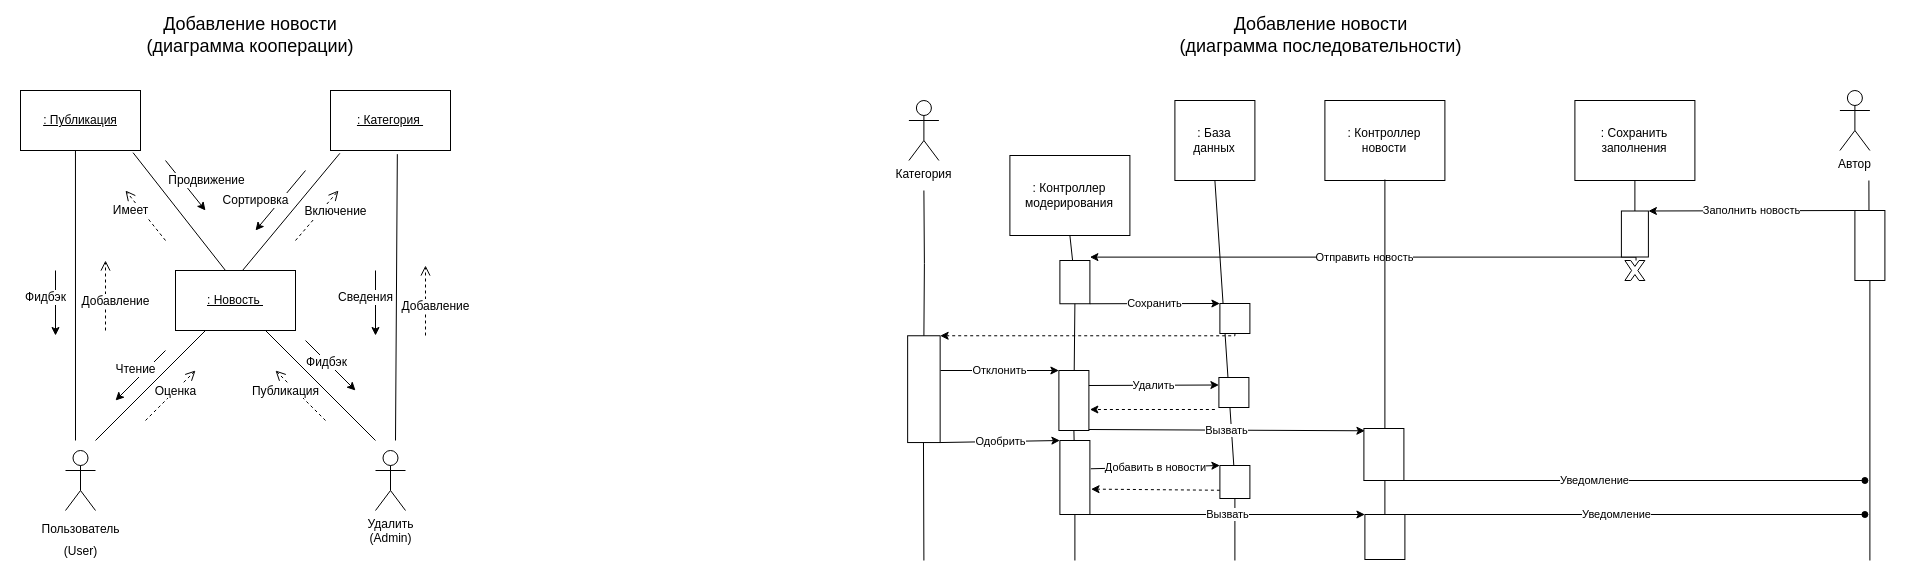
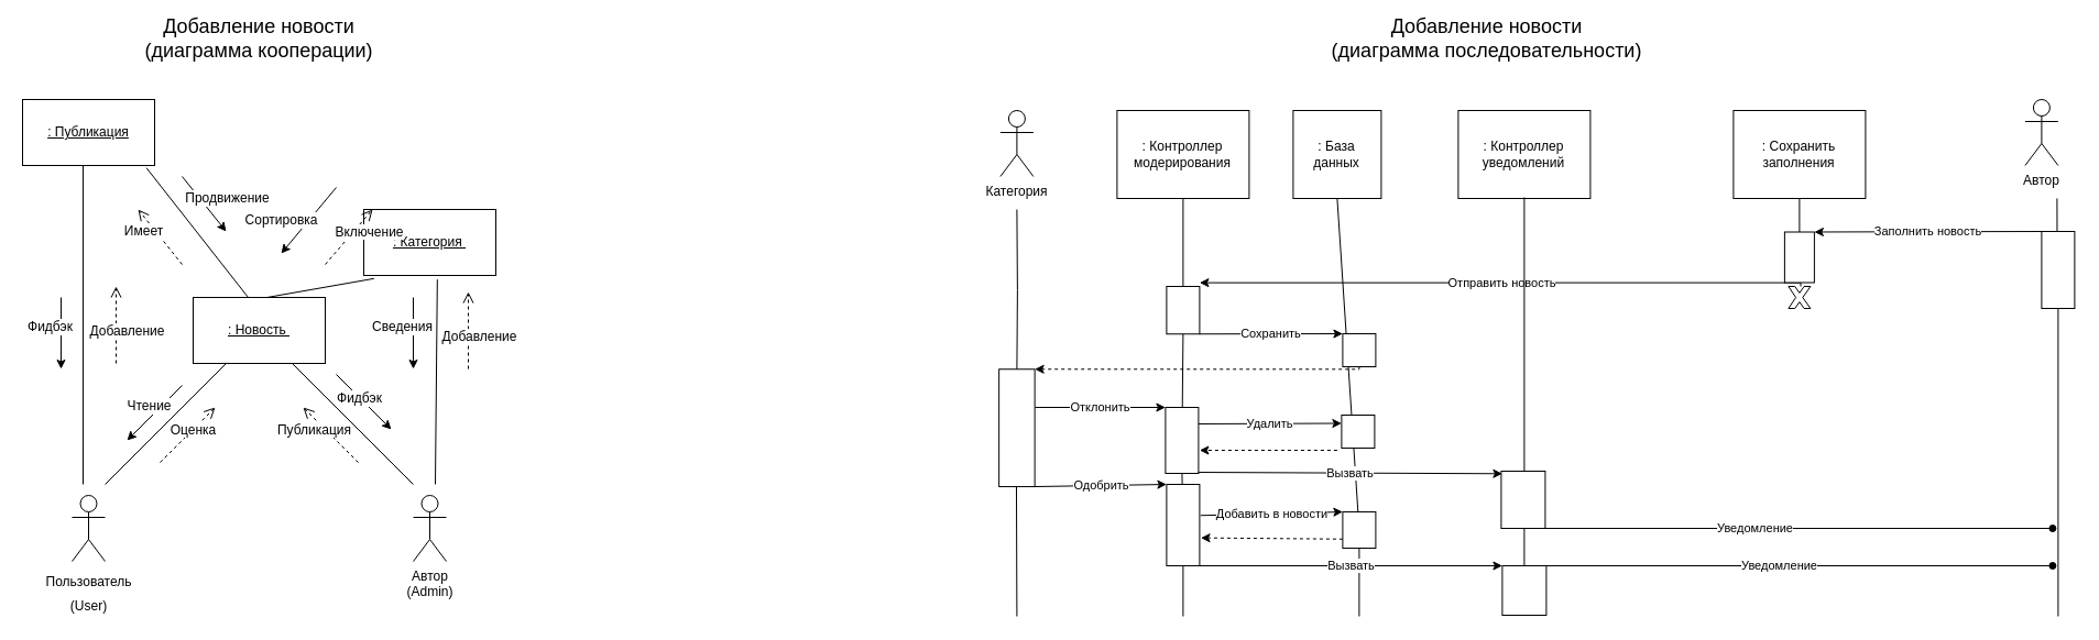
  <mxCell id="0" />
  <mxCell id="1" parent="0" />
- <mxCell id="2" value="Удалить&lt;br&gt;(Admin)" style="shape=umlActor;verticalLabelPosition=bottom;verticalAlign=top;html=1;outlineConnect=0;" parent="1" vertex="1"><mxGeometry x="375" y="450" width="30" height="60" as="geometry" /></mxCell>
- <mxCell id="3" value="&lt;font style=&quot;font-size: 18px;&quot;&gt;Добавление новости&lt;br&gt;(диаграмма кооперации)&lt;br&gt;&lt;/font&gt;" style="text;html=1;strokeColor=none;fillColor=none;align=center;verticalAlign=middle;whiteSpace=wrap;rounded=0;" parent="1" vertex="1"><mxGeometry x="140" y="20" width="220" height="30" as="geometry" /></mxCell>
+ <mxCell id="2" value="Автор&lt;br&gt;(Admin)" style="shape=umlActor;verticalLabelPosition=bottom;verticalAlign=top;html=1;outlineConnect=0;" parent="1" vertex="1"><mxGeometry x="375" y="450" width="30" height="60" as="geometry" /></mxCell>
+ <mxCell id="3" value="&lt;font style=&quot;font-size: 18px;&quot;&gt;Добавление новости&lt;br&gt;(диаграмма кооперации)&lt;br&gt;&lt;/font&gt;" style="text;html=1;strokeColor=none;fillColor=none;align=center;verticalAlign=middle;whiteSpace=wrap;rounded=0;" parent="1" vertex="1"><mxGeometry x="125" y="20" width="220" height="30" as="geometry" /></mxCell>
  <mxCell id="4" value="&lt;font style=&quot;font-size: 12px;&quot;&gt;Пользователь&lt;br&gt;(User)&lt;br&gt;&lt;/font&gt;" style="shape=umlActor;verticalLabelPosition=bottom;verticalAlign=top;html=1;outlineConnect=0;fontSize=18;" parent="1" vertex="1"><mxGeometry x="65" y="450" width="30" height="60" as="geometry" /></mxCell>
  <mxCell id="5" value="&lt;u&gt;: Новость&amp;nbsp;&lt;/u&gt;" style="rounded=0;whiteSpace=wrap;html=1;fontSize=12;" parent="1" vertex="1"><mxGeometry x="175" y="270" width="120" height="60" as="geometry" /></mxCell>
  <mxCell id="6" value="" style="endArrow=none;html=1;rounded=0;fontSize=12;entryX=0.25;entryY=1;entryDx=0;entryDy=0;" parent="1" target="5" edge="1"><mxGeometry width="50" height="50" relative="1" as="geometry"><mxPoint x="95" y="440" as="sourcePoint" /><mxPoint x="145" y="390" as="targetPoint" /></mxGeometry></mxCell>
  <mxCell id="7" value="" style="endArrow=none;html=1;rounded=0;fontSize=12;entryX=0.75;entryY=1;entryDx=0;entryDy=0;" parent="1" target="5" edge="1"><mxGeometry width="50" height="50" relative="1" as="geometry"><mxPoint x="375" y="440" as="sourcePoint" /><mxPoint x="265" y="340" as="targetPoint" /></mxGeometry></mxCell>
  <mxCell id="8" value="Оценка" style="html=1;verticalAlign=bottom;endArrow=open;dashed=1;endSize=8;rounded=0;fontSize=12;" parent="1" edge="1"><mxGeometry y="-7" relative="1" as="geometry"><mxPoint x="145" y="420" as="sourcePoint" /><mxPoint x="195" y="370" as="targetPoint" /><mxPoint as="offset" /></mxGeometry></mxCell>
  <mxCell id="9" value="" style="endArrow=classic;html=1;rounded=0;fontSize=12;" parent="1" edge="1"><mxGeometry width="50" height="50" relative="1" as="geometry"><mxPoint x="165" y="350" as="sourcePoint" /><mxPoint x="115" y="400" as="targetPoint" /></mxGeometry></mxCell>
  <mxCell id="10" value="Чтение" style="edgeLabel;html=1;align=center;verticalAlign=middle;resizable=0;points=[];fontSize=12;" parent="9" vertex="1" connectable="0"><mxGeometry x="-0.207" y="-2" relative="1" as="geometry"><mxPoint x="-9" as="offset" /></mxGeometry></mxCell>
  <mxCell id="11" value="Публикация" style="html=1;verticalAlign=bottom;endArrow=open;dashed=1;endSize=8;rounded=0;fontSize=12;" parent="1" edge="1"><mxGeometry x="0.2" y="14" relative="1" as="geometry"><mxPoint x="325" y="420" as="sourcePoint" /><mxPoint x="275" y="370" as="targetPoint" /><mxPoint as="offset" /></mxGeometry></mxCell>
  <mxCell id="12" value="" style="endArrow=classic;html=1;rounded=0;fontSize=12;" parent="1" edge="1"><mxGeometry width="50" height="50" relative="1" as="geometry"><mxPoint x="305" y="340" as="sourcePoint" /><mxPoint x="355" y="390" as="targetPoint" /></mxGeometry></mxCell>
  <mxCell id="13" value="Фидбэк" style="edgeLabel;html=1;align=center;verticalAlign=middle;resizable=0;points=[];fontSize=12;" parent="12" vertex="1" connectable="0"><mxGeometry x="-0.207" y="-2" relative="1" as="geometry"><mxPoint x="2" as="offset" /></mxGeometry></mxCell>
  <mxCell id="14" value="&lt;u&gt;: Публикация&lt;/u&gt;" style="rounded=0;whiteSpace=wrap;html=1;" parent="1" vertex="1"><mxGeometry x="20" y="90" width="120" height="60" as="geometry" /></mxCell>
  <mxCell id="15" value="" style="endArrow=none;html=1;rounded=0;fontSize=12;entryX=0.458;entryY=1;entryDx=0;entryDy=0;entryPerimeter=0;" parent="1" target="14" edge="1"><mxGeometry width="50" height="50" relative="1" as="geometry"><mxPoint x="75" y="440" as="sourcePoint" /><mxPoint x="75" y="220" as="targetPoint" /></mxGeometry></mxCell>
  <mxCell id="16" value="" style="endArrow=classic;html=1;rounded=0;fontSize=12;" parent="1" edge="1"><mxGeometry width="50" height="50" relative="1" as="geometry"><mxPoint x="55" y="270" as="sourcePoint" /><mxPoint x="55" y="335" as="targetPoint" /></mxGeometry></mxCell>
  <mxCell id="17" value="Фидбэк" style="edgeLabel;html=1;align=center;verticalAlign=middle;resizable=0;points=[];fontSize=12;" parent="16" vertex="1" connectable="0"><mxGeometry x="-0.207" y="-2" relative="1" as="geometry"><mxPoint x="-9" as="offset" /></mxGeometry></mxCell>
  <mxCell id="18" value="Добавление" style="html=1;verticalAlign=bottom;endArrow=open;dashed=1;endSize=8;rounded=0;fontSize=12;" parent="1" edge="1"><mxGeometry x="-0.429" y="-10" relative="1" as="geometry"><mxPoint x="105" y="330" as="sourcePoint" /><mxPoint x="105" y="260" as="targetPoint" /><mxPoint as="offset" /></mxGeometry></mxCell>
- <mxCell id="19" value="&lt;u&gt;: Категория&amp;nbsp;&lt;/u&gt;" style="rounded=0;whiteSpace=wrap;html=1;fontSize=12;" parent="1" vertex="1"><mxGeometry x="330" y="90" width="120" height="60" as="geometry" /></mxCell>
+ <mxCell id="19" value="&lt;u&gt;: Категория&amp;nbsp;&lt;/u&gt;" style="rounded=0;whiteSpace=wrap;html=1;fontSize=12;" parent="1" vertex="1"><mxGeometry x="330" y="190" width="120" height="60" as="geometry" /></mxCell>
  <mxCell id="20" value="" style="endArrow=none;html=1;rounded=0;fontSize=12;entryX=0.557;entryY=1.061;entryDx=0;entryDy=0;entryPerimeter=0;" parent="1" target="19" edge="1"><mxGeometry width="50" height="50" relative="1" as="geometry"><mxPoint x="395" y="440" as="sourcePoint" /><mxPoint x="395" y="220" as="targetPoint" /></mxGeometry></mxCell>
  <mxCell id="21" value="" style="endArrow=classic;html=1;rounded=0;fontSize=12;" parent="1" edge="1"><mxGeometry width="50" height="50" relative="1" as="geometry"><mxPoint x="375" y="270" as="sourcePoint" /><mxPoint x="375" y="335" as="targetPoint" /></mxGeometry></mxCell>
  <mxCell id="22" value="Сведения" style="edgeLabel;html=1;align=center;verticalAlign=middle;resizable=0;points=[];fontSize=12;" parent="21" vertex="1" connectable="0"><mxGeometry x="-0.207" y="-2" relative="1" as="geometry"><mxPoint x="-9" as="offset" /></mxGeometry></mxCell>
  <mxCell id="23" value="Добавление" style="html=1;verticalAlign=bottom;endArrow=open;dashed=1;endSize=8;rounded=0;fontSize=12;" parent="1" edge="1"><mxGeometry x="-0.429" y="-10" relative="1" as="geometry"><mxPoint x="425" y="335" as="sourcePoint" /><mxPoint x="425" y="265" as="targetPoint" /><mxPoint as="offset" /></mxGeometry></mxCell>
  <mxCell id="24" value="" style="endArrow=none;html=1;rounded=0;fontSize=12;entryX=0.078;entryY=1.047;entryDx=0;entryDy=0;entryPerimeter=0;" parent="1" target="19" edge="1"><mxGeometry width="50" height="50" relative="1" as="geometry"><mxPoint x="242" y="270" as="sourcePoint" /><mxPoint x="352" y="160" as="targetPoint" /></mxGeometry></mxCell>
  <mxCell id="25" value="Включение" style="html=1;verticalAlign=bottom;endArrow=open;dashed=1;endSize=8;rounded=0;fontSize=12;" parent="1" edge="1"><mxGeometry x="0.251" y="-17" relative="1" as="geometry"><mxPoint x="295" y="240" as="sourcePoint" /><mxPoint x="338" y="190" as="targetPoint" /><mxPoint as="offset" /></mxGeometry></mxCell>
  <mxCell id="26" value="" style="endArrow=classic;html=1;rounded=0;fontSize=12;" parent="1" edge="1"><mxGeometry width="50" height="50" relative="1" as="geometry"><mxPoint x="305" y="170" as="sourcePoint" /><mxPoint x="255" y="230" as="targetPoint" /></mxGeometry></mxCell>
  <mxCell id="27" value="Сортировка" style="edgeLabel;html=1;align=center;verticalAlign=middle;resizable=0;points=[];fontSize=12;" parent="26" vertex="1" connectable="0"><mxGeometry x="-0.207" y="-2" relative="1" as="geometry"><mxPoint x="-29" y="7" as="offset" /></mxGeometry></mxCell>
  <mxCell id="28" value="" style="endArrow=none;html=1;rounded=0;fontSize=12;entryX=0.938;entryY=1.036;entryDx=0;entryDy=0;entryPerimeter=0;" parent="1" target="14" edge="1"><mxGeometry width="50" height="50" relative="1" as="geometry"><mxPoint x="225" y="270" as="sourcePoint" /><mxPoint x="115" y="160" as="targetPoint" /></mxGeometry></mxCell>
  <mxCell id="29" value="Имеет" style="html=1;verticalAlign=bottom;endArrow=open;dashed=1;endSize=8;rounded=0;fontSize=12;" parent="1" edge="1"><mxGeometry x="0.2" y="14" relative="1" as="geometry"><mxPoint x="165" y="240" as="sourcePoint" /><mxPoint x="125" y="190" as="targetPoint" /><mxPoint as="offset" /></mxGeometry></mxCell>
  <mxCell id="30" value="" style="endArrow=classic;html=1;rounded=0;fontSize=12;" parent="1" edge="1"><mxGeometry width="50" height="50" relative="1" as="geometry"><mxPoint x="165" y="160" as="sourcePoint" /><mxPoint x="205" y="210" as="targetPoint" /></mxGeometry></mxCell>
  <mxCell id="31" value="Продвижение" style="edgeLabel;html=1;align=center;verticalAlign=middle;resizable=0;points=[];fontSize=12;" parent="30" vertex="1" connectable="0"><mxGeometry x="-0.207" y="-2" relative="1" as="geometry"><mxPoint x="26" y="-1" as="offset" /></mxGeometry></mxCell>
  <mxCell id="32" value=": Сохранить заполнения" style="rounded=0;whiteSpace=wrap;html=1;" vertex="1" parent="1"><mxGeometry x="1574.4" y="100" width="120" height="80" as="geometry" /></mxCell>
  <mxCell id="33" value="" style="endArrow=none;html=1;rounded=0;startArrow=none;" edge="1" parent="1"><mxGeometry width="50" height="50" relative="1" as="geometry"><mxPoint x="1868.477" y="210" as="sourcePoint" /><mxPoint x="1868.4" y="180" as="targetPoint" /></mxGeometry></mxCell>
  <mxCell id="34" value="" style="endArrow=none;html=1;rounded=0;exitX=0.5;exitY=1;exitDx=0;exitDy=0;entryX=1;entryY=0.5;entryDx=0;entryDy=0;" edge="1" parent="1" source="32" target="36"><mxGeometry width="50" height="50" relative="1" as="geometry"><mxPoint x="1091.4" y="110" as="sourcePoint" /><mxPoint x="861.4" y="310" as="targetPoint" /></mxGeometry></mxCell>
  <mxCell id="35" value="Отправить новость" style="edgeStyle=orthogonalEdgeStyle;rounded=0;orthogonalLoop=1;jettySize=auto;html=1;entryX=1;entryY=0.5;entryDx=0;entryDy=0;startArrow=none;startFill=0;endArrow=classic;endFill=1;" edge="1" parent="1"><mxGeometry relative="1" as="geometry"><mxPoint x="1635.547" y="260" as="sourcePoint" /><mxPoint x="1089.4" y="256.625" as="targetPoint" /><Array as="points"><mxPoint x="1635.4" y="257" /></Array></mxGeometry></mxCell>
  <mxCell id="36" value="" style="rounded=0;whiteSpace=wrap;html=1;rotation=90;" vertex="1" parent="1"><mxGeometry x="1611.4" y="220" width="46" height="27" as="geometry" /></mxCell>
  <mxCell id="37" value="" style="rounded=0;whiteSpace=wrap;html=1;rotation=90;" vertex="1" parent="1"><mxGeometry x="870" y="372.4" width="106.79" height="32.5" as="geometry" /></mxCell>
  <mxCell id="38" value="" style="edgeStyle=orthogonalEdgeStyle;rounded=0;orthogonalLoop=1;jettySize=auto;html=1;endArrow=none;endFill=0;" edge="1" parent="1" target="37"><mxGeometry relative="1" as="geometry"><mxPoint x="923.4" y="490" as="targetPoint" /><mxPoint x="923.4" y="190" as="sourcePoint" /></mxGeometry></mxCell>
  <mxCell id="39" value="Одобрить" style="endArrow=classic;html=1;rounded=0;exitX=1;exitY=0;exitDx=0;exitDy=0;entryX=0;entryY=0;entryDx=0;entryDy=0;" edge="1" parent="1" source="37" target="54"><mxGeometry width="50" height="50" relative="1" as="geometry"><mxPoint x="939.645" y="469.385" as="sourcePoint" /><mxPoint x="1124.4" y="385" as="targetPoint" /></mxGeometry></mxCell>
- <mxCell id="40" value=": Контроллер модерирования" style="rounded=0;whiteSpace=wrap;html=1;" vertex="1" parent="1"><mxGeometry x="1009.4" y="155" width="120" height="80" as="geometry" /></mxCell>
+ <mxCell id="40" value=": Контроллер модерирования" style="rounded=0;whiteSpace=wrap;html=1;" vertex="1" parent="1"><mxGeometry x="1014.4" y="100" width="120" height="80" as="geometry" /></mxCell>
  <mxCell id="41" value="" style="endArrow=none;html=1;rounded=0;entryX=0.5;entryY=1;entryDx=0;entryDy=0;startArrow=none;" edge="1" parent="1" source="48" target="40"><mxGeometry width="50" height="50" relative="1" as="geometry"><mxPoint x="1074.4" y="520" as="sourcePoint" /><mxPoint x="944.4" y="360" as="targetPoint" /></mxGeometry></mxCell>
  <mxCell id="42" value=": База данных" style="rounded=0;whiteSpace=wrap;html=1;" vertex="1" parent="1"><mxGeometry x="1174.4" y="100" width="80" height="80" as="geometry" /></mxCell>
  <mxCell id="43" value="" style="endArrow=none;html=1;rounded=0;entryX=0.5;entryY=1;entryDx=0;entryDy=0;startArrow=none;" edge="1" parent="1" source="56" target="42"><mxGeometry width="50" height="50" relative="1" as="geometry"><mxPoint x="1234.4" y="520" as="sourcePoint" /><mxPoint x="924.4" y="360" as="targetPoint" /></mxGeometry></mxCell>
  <mxCell id="44" value="Добавить в новости" style="endArrow=classic;html=1;rounded=0;exitX=1.03;exitY=0.382;exitDx=0;exitDy=0;entryX=0;entryY=0;entryDx=0;entryDy=0;exitPerimeter=0;" edge="1" parent="1" source="54" target="56"><mxGeometry width="50" height="50" relative="1" as="geometry"><mxPoint x="1094.4" y="385" as="sourcePoint" /><mxPoint x="1184.4" y="425" as="targetPoint" /></mxGeometry></mxCell>
  <mxCell id="45" value="" style="endArrow=classic;html=1;rounded=0;exitX=0;exitY=0.75;exitDx=0;exitDy=0;dashed=1;entryX=1.038;entryY=0.657;entryDx=0;entryDy=0;entryPerimeter=0;" edge="1" parent="1" source="56" target="54"><mxGeometry width="50" height="50" relative="1" as="geometry"><mxPoint x="1219.4" y="489" as="sourcePoint" /><mxPoint x="1084.4" y="491" as="targetPoint" /></mxGeometry></mxCell>
  <mxCell id="46" value="" style="rounded=0;whiteSpace=wrap;html=1;" vertex="1" parent="1"><mxGeometry x="1854.4" y="210" width="30" height="70" as="geometry" /></mxCell>
  <mxCell id="47" value="" style="endArrow=none;html=1;rounded=0;" edge="1" parent="1" target="46"><mxGeometry width="50" height="50" relative="1" as="geometry"><mxPoint x="1869.4" y="560" as="sourcePoint" /><mxPoint x="1871.4" y="170" as="targetPoint" /></mxGeometry></mxCell>
  <mxCell id="48" value="" style="rounded=0;whiteSpace=wrap;html=1;" vertex="1" parent="1"><mxGeometry x="1059.4" y="260" width="30" height="43.25" as="geometry" /></mxCell>
  <mxCell id="49" value="" style="endArrow=none;html=1;rounded=0;entryX=0.5;entryY=1;entryDx=0;entryDy=0;startArrow=none;" edge="1" parent="1" source="63" target="48"><mxGeometry width="50" height="50" relative="1" as="geometry"><mxPoint x="1074.4" y="520" as="sourcePoint" /><mxPoint x="1074.4" y="180" as="targetPoint" /></mxGeometry></mxCell>
  <mxCell id="50" value="Категория" style="shape=umlActor;verticalLabelPosition=bottom;verticalAlign=top;html=1;outlineConnect=0;" vertex="1" parent="1"><mxGeometry x="908.4" y="100" width="30" height="60" as="geometry" /></mxCell>
  <mxCell id="51" value="Сохранить" style="endArrow=classic;html=1;rounded=0;exitX=1;exitY=1;exitDx=0;exitDy=0;entryX=0;entryY=0;entryDx=0;entryDy=0;" edge="1" parent="1" source="48" target="53"><mxGeometry width="50" height="50" relative="1" as="geometry"><mxPoint x="904.4" y="330" as="sourcePoint" /><mxPoint x="1194.4" y="303" as="targetPoint" /></mxGeometry></mxCell>
  <mxCell id="52" style="edgeStyle=orthogonalEdgeStyle;rounded=0;orthogonalLoop=1;jettySize=auto;html=1;entryX=0;entryY=0;entryDx=0;entryDy=0;startArrow=none;startFill=0;endArrow=classic;endFill=1;dashed=1;" edge="1" parent="1" source="53" target="37"><mxGeometry relative="1" as="geometry"><Array as="points"><mxPoint x="1234.4" y="335" /></Array></mxGeometry></mxCell>
  <mxCell id="53" value="" style="rounded=0;whiteSpace=wrap;html=1;" vertex="1" parent="1"><mxGeometry x="1219.4" y="303" width="30" height="30" as="geometry" /></mxCell>
  <mxCell id="54" value="" style="rounded=0;whiteSpace=wrap;html=1;" vertex="1" parent="1"><mxGeometry x="1059.4" y="440" width="30" height="74" as="geometry" /></mxCell>
  <mxCell id="55" value="" style="endArrow=none;html=1;rounded=0;entryX=0.5;entryY=1;entryDx=0;entryDy=0;" edge="1" parent="1" target="54"><mxGeometry width="50" height="50" relative="1" as="geometry"><mxPoint x="1074.4" y="560" as="sourcePoint" /><mxPoint x="1074.4" y="338.25" as="targetPoint" /></mxGeometry></mxCell>
  <mxCell id="56" value="" style="rounded=0;whiteSpace=wrap;html=1;" vertex="1" parent="1"><mxGeometry x="1219.4" y="465" width="30" height="33" as="geometry" /></mxCell>
  <mxCell id="57" value="" style="endArrow=none;html=1;rounded=0;entryX=0.5;entryY=1;entryDx=0;entryDy=0;" edge="1" parent="1" target="56"><mxGeometry width="50" height="50" relative="1" as="geometry"><mxPoint x="1234.4" y="560" as="sourcePoint" /><mxPoint x="1234.4" y="215" as="targetPoint" /></mxGeometry></mxCell>
- <mxCell id="58" value=": Контроллер новости" style="rounded=0;whiteSpace=wrap;html=1;" vertex="1" parent="1"><mxGeometry x="1324.4" y="100" width="120" height="80" as="geometry" /></mxCell>
+ <mxCell id="58" value=": Контроллер уведомлений" style="rounded=0;whiteSpace=wrap;html=1;" vertex="1" parent="1"><mxGeometry x="1324.4" y="100" width="120" height="80" as="geometry" /></mxCell>
  <mxCell id="59" value="Вызвать" style="endArrow=classic;html=1;rounded=0;exitX=1;exitY=1;exitDx=0;exitDy=0;entryX=0;entryY=0;entryDx=0;entryDy=0;" edge="1" parent="1" source="54" target="61"><mxGeometry width="50" height="50" relative="1" as="geometry"><mxPoint x="944.4" y="375" as="sourcePoint" /><mxPoint x="1324.4" y="535" as="targetPoint" /><Array as="points" /></mxGeometry></mxCell>
  <mxCell id="60" value="" style="endArrow=none;html=1;rounded=0;entryX=0.5;entryY=1;entryDx=0;entryDy=0;exitX=0.5;exitY=1;exitDx=0;exitDy=0;" edge="1" parent="1" source="61"><mxGeometry width="50" height="50" relative="1" as="geometry"><mxPoint x="1384.4" y="600" as="sourcePoint" /><mxPoint x="1384.4" y="179" as="targetPoint" /></mxGeometry></mxCell>
  <mxCell id="61" value="" style="rounded=0;whiteSpace=wrap;html=1;" vertex="1" parent="1"><mxGeometry x="1364.4" y="514" width="40" height="45" as="geometry" /></mxCell>
  <mxCell id="62" value="Отклонить" style="endArrow=classic;html=1;rounded=0;entryX=0;entryY=0;entryDx=0;entryDy=0;" edge="1" parent="1" target="63"><mxGeometry width="50" height="50" relative="1" as="geometry"><mxPoint x="940" y="370" as="sourcePoint" /><mxPoint x="1044.4" y="368" as="targetPoint" /></mxGeometry></mxCell>
  <mxCell id="63" value="" style="rounded=0;whiteSpace=wrap;html=1;" vertex="1" parent="1"><mxGeometry x="1058.4" y="370" width="30" height="60" as="geometry" /></mxCell>
  <mxCell id="64" value="" style="endArrow=none;html=1;rounded=0;entryX=0.5;entryY=1;entryDx=0;entryDy=0;startArrow=none;" edge="1" parent="1" source="54" target="63"><mxGeometry width="50" height="50" relative="1" as="geometry"><mxPoint x="1161.4" y="126" as="sourcePoint" /><mxPoint x="1161.4" y="3.25" as="targetPoint" /></mxGeometry></mxCell>
  <mxCell id="65" value="Удалить" style="endArrow=classic;html=1;rounded=0;exitX=1;exitY=0.25;exitDx=0;exitDy=0;entryX=0;entryY=0.25;entryDx=0;entryDy=0;" edge="1" parent="1" source="63" target="66"><mxGeometry width="50" height="50" relative="1" as="geometry"><mxPoint x="1088.4" y="404" as="sourcePoint" /><mxPoint x="1164.4" y="394" as="targetPoint" /></mxGeometry></mxCell>
  <mxCell id="66" value="" style="rounded=0;whiteSpace=wrap;html=1;" vertex="1" parent="1"><mxGeometry x="1218.4" y="377" width="30" height="30" as="geometry" /></mxCell>
  <mxCell id="67" value="" style="endArrow=classic;html=1;rounded=0;entryX=1.033;entryY=0.65;entryDx=0;entryDy=0;entryPerimeter=0;dashed=1;" edge="1" parent="1" target="63"><mxGeometry width="50" height="50" relative="1" as="geometry"><mxPoint x="1214.4" y="409" as="sourcePoint" /><mxPoint x="1094.4" y="410" as="targetPoint" /></mxGeometry></mxCell>
  <mxCell id="68" value="Вызвать" style="endArrow=classic;html=1;rounded=0;exitX=1;exitY=1;exitDx=0;exitDy=0;entryX=0.025;entryY=0.044;entryDx=0;entryDy=0;entryPerimeter=0;" edge="1" parent="1" target="69"><mxGeometry width="50" height="50" relative="1" as="geometry"><mxPoint x="1088.4" y="429" as="sourcePoint" /><mxPoint x="1354.4" y="429" as="targetPoint" /></mxGeometry></mxCell>
  <mxCell id="69" value="" style="rounded=0;whiteSpace=wrap;html=1;" vertex="1" parent="1"><mxGeometry x="1363.4" y="428" width="40" height="52" as="geometry" /></mxCell>
  <mxCell id="70" value="Уведомление" style="endArrow=oval;html=1;rounded=0;exitX=0;exitY=1;exitDx=0;exitDy=0;endFill=1;" edge="1" parent="1" source="69"><mxGeometry x="-0.076" width="50" height="50" relative="1" as="geometry"><mxPoint x="874.4" y="530" as="sourcePoint" /><mxPoint x="1864.4" y="480" as="targetPoint" /><mxPoint as="offset" /></mxGeometry></mxCell>
- <mxCell id="71" value="&lt;font style=&quot;font-size: 18px;&quot;&gt;Добавление новости&lt;br&gt;(диаграмма последовательности)&lt;br&gt;&lt;/font&gt;" style="text;html=1;strokeColor=none;fillColor=none;align=center;verticalAlign=middle;whiteSpace=wrap;rounded=0;" vertex="1" parent="1"><mxGeometry x="1161" y="20" width="319" height="30" as="geometry" /></mxCell>
+ <mxCell id="71" value="&lt;font style=&quot;font-size: 18px;&quot;&gt;Добавление новости&lt;br&gt;(диаграмма последовательности)&lt;br&gt;&lt;/font&gt;" style="text;html=1;strokeColor=none;fillColor=none;align=center;verticalAlign=middle;whiteSpace=wrap;rounded=0;" vertex="1" parent="1"><mxGeometry x="1191" y="20" width="319" height="30" as="geometry" /></mxCell>
  <mxCell id="72" value="Автор" style="shape=umlActor;verticalLabelPosition=bottom;verticalAlign=top;html=1;outlineConnect=0;" vertex="1" parent="1"><mxGeometry x="1839.4" y="90" width="30" height="60" as="geometry" /></mxCell>
  <mxCell id="73" value="Заполнить новость" style="endArrow=classic;html=1;rounded=0;exitX=0.75;exitY=0;exitDx=0;exitDy=0;entryX=0;entryY=0;entryDx=0;entryDy=0;" edge="1" parent="1" target="36"><mxGeometry width="50" height="50" relative="1" as="geometry"><mxPoint x="1854.4" y="210" as="sourcePoint" /><mxPoint x="1644.4" y="210" as="targetPoint" /><Array as="points" /></mxGeometry></mxCell>
  <mxCell id="74" value="Уведомление" style="endArrow=oval;html=1;rounded=0;exitX=0;exitY=1;exitDx=0;exitDy=0;endFill=1;" edge="1" parent="1"><mxGeometry x="-0.076" width="50" height="50" relative="1" as="geometry"><mxPoint x="1403.4" y="514" as="sourcePoint" /><mxPoint x="1864.4" y="514" as="targetPoint" /><mxPoint as="offset" /></mxGeometry></mxCell>
  <mxCell id="75" value="" style="verticalLabelPosition=bottom;verticalAlign=top;html=1;shape=mxgraph.basic.x" vertex="1" parent="1"><mxGeometry x="1624.4" y="260" width="20" height="20" as="geometry" /></mxCell>
  <mxCell id="76" value="" style="endArrow=none;html=1;rounded=0;entryX=0.5;entryY=1;entryDx=0;entryDy=0;" edge="1" parent="1"><mxGeometry width="50" height="50" relative="1" as="geometry"><mxPoint x="923.4" y="560" as="sourcePoint" /><mxPoint x="922.97" y="442" as="targetPoint" /></mxGeometry></mxCell>
